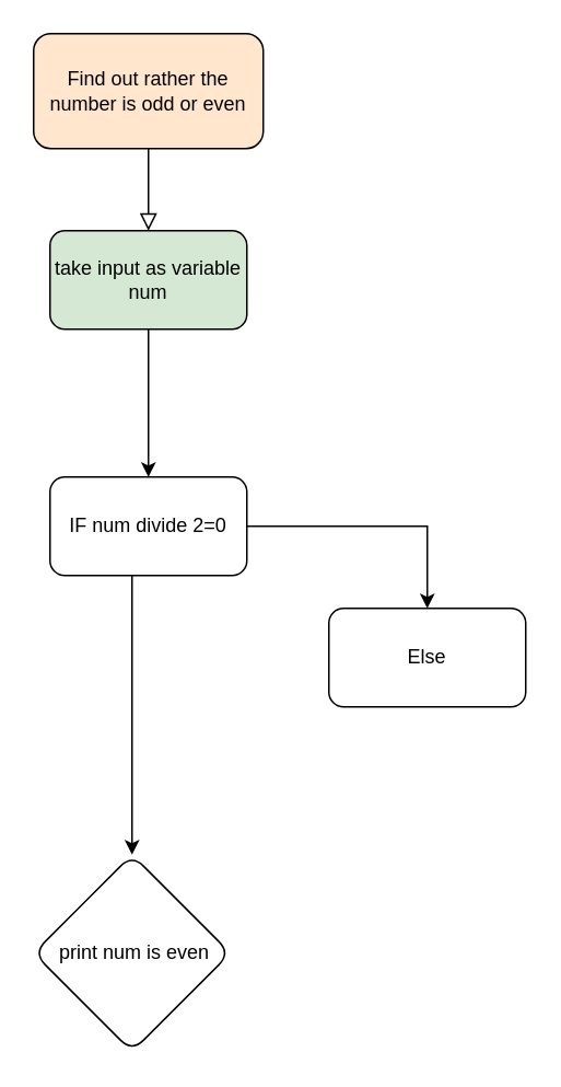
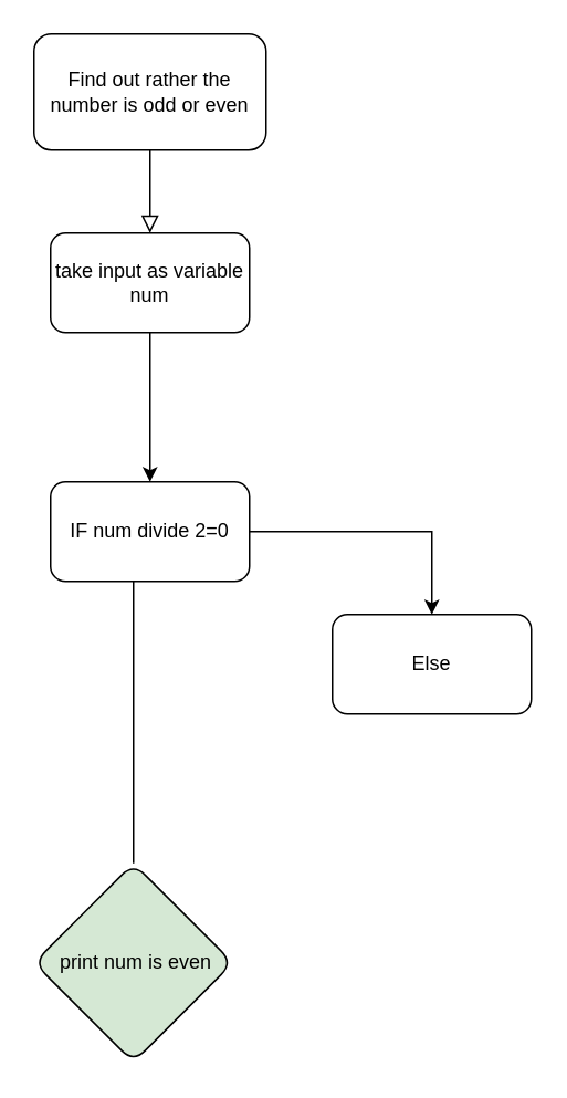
  <mxCell id="0" />
  <mxCell id="1" parent="0" />
  <mxCell id="2" value="" style="rounded=0;html=1;jettySize=auto;orthogonalLoop=1;fontSize=11;endArrow=block;endFill=0;endSize=8;strokeWidth=1;shadow=0;labelBackgroundColor=none;edgeStyle=orthogonalEdgeStyle;" parent="1" source="3" target="5" edge="1"><mxGeometry relative="1" as="geometry"><mxPoint x="80" y="110" as="targetPoint" /></mxGeometry></mxCell>
- <mxCell id="3" value="Find out rather the number is odd or even" style="rounded=1;whiteSpace=wrap;html=1;fontSize=12;glass=0;strokeWidth=1;shadow=0;fillColor=#ffe6cc;" parent="1" vertex="1"><mxGeometry x="20" y="20" width="140" height="70" as="geometry" /></mxCell>
+ <mxCell id="3" value="Find out rather the number is odd or even" style="rounded=1;whiteSpace=wrap;html=1;fontSize=12;glass=0;strokeWidth=1;shadow=0;" parent="1" vertex="1"><mxGeometry x="20" y="20" width="140" height="70" as="geometry" /></mxCell>
  <mxCell id="4" value="" style="edgeStyle=orthogonalEdgeStyle;rounded=0;orthogonalLoop=1;jettySize=auto;html=1;exitX=0.5;exitY=1;exitDx=0;exitDy=0;" edge="1" parent="1" source="5" target="8"><mxGeometry relative="1" as="geometry"><mxPoint x="170" y="230" as="sourcePoint" /></mxGeometry></mxCell>
- <mxCell id="5" value="take input as variable num" style="rounded=1;whiteSpace=wrap;html=1;fillColor=#d5e8d4;" vertex="1" parent="1"><mxGeometry x="30" y="140" width="120" height="60" as="geometry" /></mxCell>
- <mxCell id="6" value="" style="edgeStyle=orthogonalEdgeStyle;rounded=0;orthogonalLoop=1;jettySize=auto;html=1;" edge="1" parent="1" source="8" target="9"><mxGeometry relative="1" as="geometry"><Array as="points"><mxPoint x="80" y="480" /><mxPoint x="80" y="480" /></Array></mxGeometry></mxCell>
+ <mxCell id="5" value="take input as variable num" style="rounded=1;whiteSpace=wrap;html=1;" vertex="1" parent="1"><mxGeometry x="30" y="140" width="120" height="60" as="geometry" /></mxCell>
+ <mxCell id="6" value="" style="edgeStyle=orthogonalEdgeStyle;rounded=0;orthogonalLoop=1;jettySize=auto;html=1;endArrow=none;" edge="1" parent="1" source="8" target="9"><mxGeometry relative="1" as="geometry"><Array as="points"><mxPoint x="80" y="480" /><mxPoint x="80" y="480" /></Array></mxGeometry></mxCell>
  <mxCell id="7" value="" style="edgeStyle=orthogonalEdgeStyle;rounded=0;orthogonalLoop=1;jettySize=auto;html=1;" edge="1" parent="1" source="8" target="10"><mxGeometry relative="1" as="geometry" /></mxCell>
  <mxCell id="8" value="IF num divide 2=0" style="whiteSpace=wrap;html=1;rounded=1;" vertex="1" parent="1"><mxGeometry x="30" y="290" width="120" height="60" as="geometry" /></mxCell>
- <mxCell id="9" value="&amp;nbsp;print num is even" style="rhombus;whiteSpace=wrap;html=1;rounded=1;" vertex="1" parent="1"><mxGeometry x="20" y="520" width="120" height="120" as="geometry" /></mxCell>
+ <mxCell id="9" value="&amp;nbsp;print num is even" style="rhombus;whiteSpace=wrap;html=1;rounded=1;fillColor=#d5e8d4;" vertex="1" parent="1"><mxGeometry x="20" y="520" width="120" height="120" as="geometry" /></mxCell>
  <mxCell id="10" value="Else" style="whiteSpace=wrap;html=1;rounded=1;" vertex="1" parent="1"><mxGeometry x="200" y="370" width="120" height="60" as="geometry" /></mxCell>
